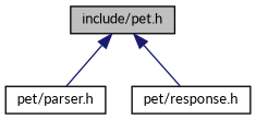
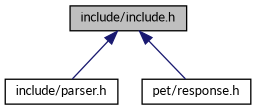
  digraph {
    fontname=Lato
    node [color=black fillcolor=white fontname=Lato fontsize=10 shape=record style=filled]
    edge [color=midnightblue dir=back fontname=Lato fontsize=10 labelfontname=Helvetica labelfontsize=10 style=solid]
-   n1 [fillcolor=grey75 fontcolor=black height=0.2 label="include/pet.h" width=0.4]
-   n2 [height=0.2 label="pet/parser.h" width=0.4]
+   n1 [fillcolor=grey75 fontcolor=black height=0.2 label="include/include.h" width=0.4]
+   n2 [height=0.2 label="include/parser.h" width=0.4]
    n3 [height=0.2 label="pet/response.h" width=0.4]
    n1 -> n2
    n1 -> n3
  }
